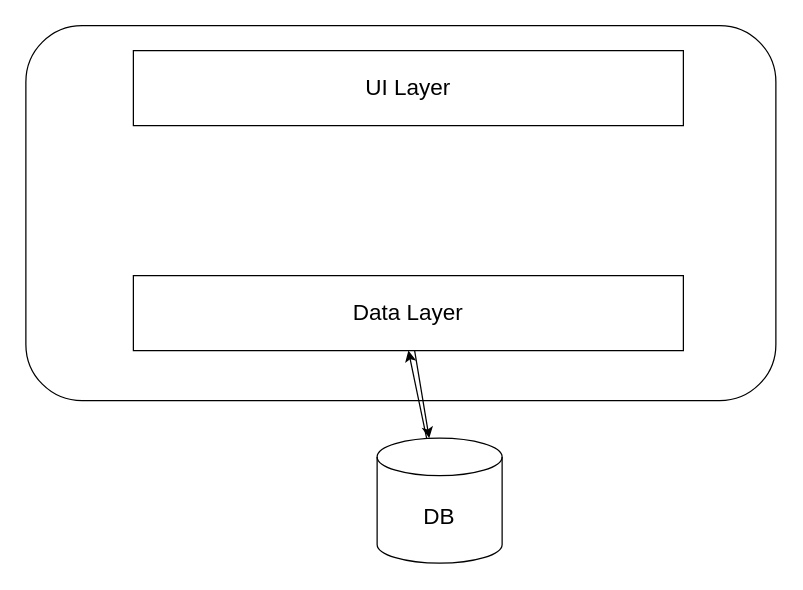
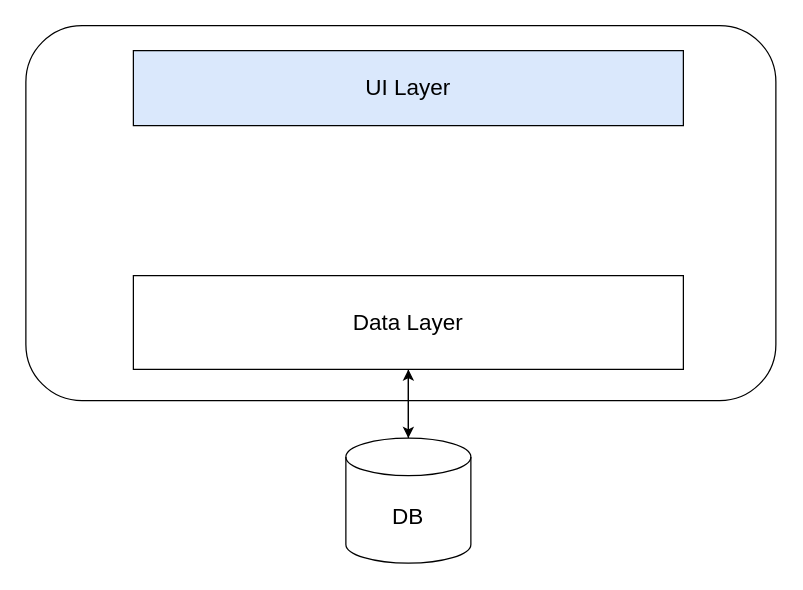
  <mxCell id="0" />
  <mxCell id="1" parent="0" />
  <mxCell id="2" value="" style="rounded=1;whiteSpace=wrap;html=1;" vertex="1" parent="1"><mxGeometry x="20" y="20" width="600" height="300" as="geometry" /></mxCell>
  <mxCell id="3" style="edgeStyle=none;rounded=0;orthogonalLoop=1;jettySize=auto;html=1;entryX=0.5;entryY=1;entryDx=0;entryDy=0;" edge="1" parent="1" source="4" target="7"><mxGeometry relative="1" as="geometry" /></mxCell>
- <mxCell id="4" value="&lt;font style=&quot;font-size: 18px&quot;&gt;DB&lt;/font&gt;" style="shape=cylinder3;whiteSpace=wrap;html=1;boundedLbl=1;backgroundOutline=1;size=15;" vertex="1" parent="1"><mxGeometry x="301" y="350" width="100" height="100" as="geometry" /></mxCell>
- <mxCell id="5" value="&lt;font style=&quot;font-size: 18px&quot;&gt;UI Layer&lt;/font&gt;" style="rounded=0;whiteSpace=wrap;html=1;" vertex="1" parent="1"><mxGeometry x="106" y="40" width="440" height="60" as="geometry" /></mxCell>
+ <mxCell id="4" value="&lt;font style=&quot;font-size: 18px&quot;&gt;DB&lt;/font&gt;" style="shape=cylinder3;whiteSpace=wrap;html=1;boundedLbl=1;backgroundOutline=1;size=15;" vertex="1" parent="1"><mxGeometry x="276" y="350" width="100" height="100" as="geometry" /></mxCell>
+ <mxCell id="5" value="&lt;font style=&quot;font-size: 18px&quot;&gt;UI Layer&lt;/font&gt;" style="rounded=0;whiteSpace=wrap;html=1;fillColor=#dae8fc;" vertex="1" parent="1"><mxGeometry x="106" y="40" width="440" height="60" as="geometry" /></mxCell>
  <mxCell id="6" style="edgeStyle=none;rounded=0;orthogonalLoop=1;jettySize=auto;html=1;" edge="1" parent="1" source="7" target="4"><mxGeometry relative="1" as="geometry" /></mxCell>
- <mxCell id="7" value="&lt;font style=&quot;font-size: 18px&quot;&gt;Data Layer&lt;/font&gt;" style="rounded=0;whiteSpace=wrap;html=1;" vertex="1" parent="1"><mxGeometry x="106" y="220" width="440" height="60" as="geometry" /></mxCell>
+ <mxCell id="7" value="&lt;font style=&quot;font-size: 18px&quot;&gt;Data Layer&lt;/font&gt;" style="rounded=0;whiteSpace=wrap;html=1;" vertex="1" parent="1"><mxGeometry x="106" y="220" width="440" height="75" as="geometry" /></mxCell>
